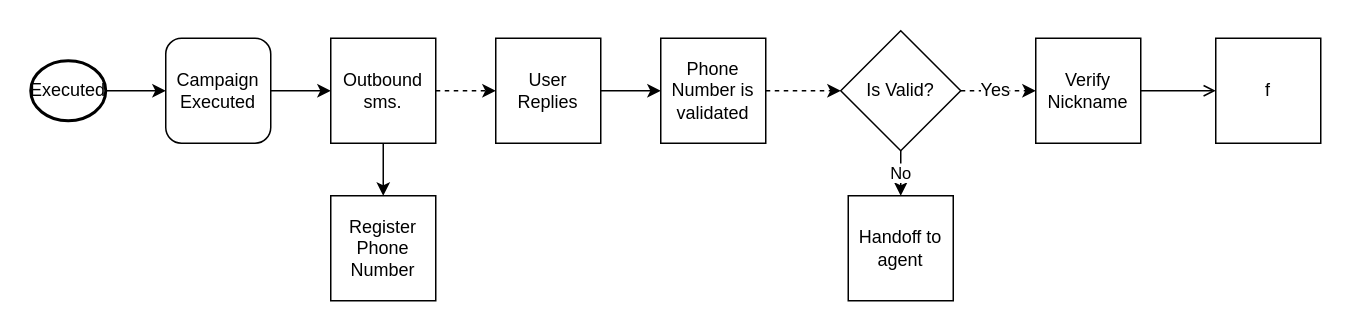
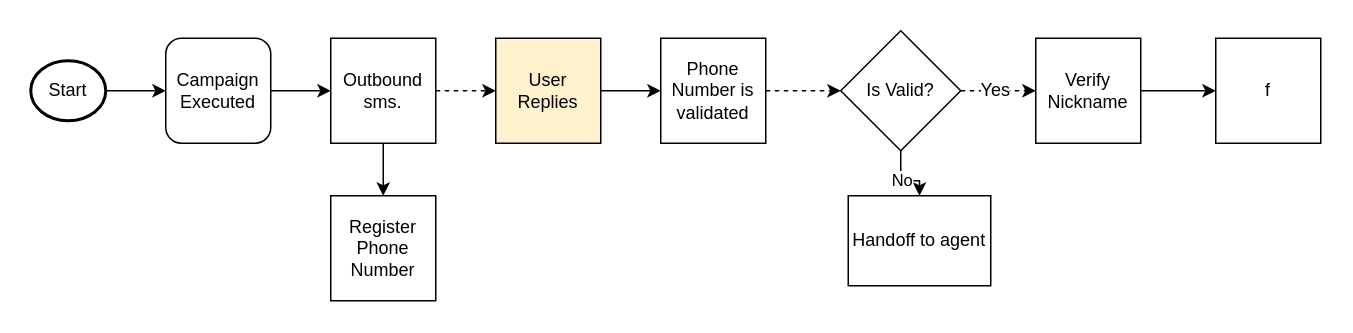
  <mxCell id="0" />
  <mxCell id="1" parent="0" />
  <mxCell id="2" value="" style="edgeStyle=orthogonalEdgeStyle;rounded=0;orthogonalLoop=1;jettySize=auto;html=1;" edge="1" parent="1" source="3" target="5"><mxGeometry relative="1" as="geometry"><mxPoint x="150" y="90" as="targetPoint" /></mxGeometry></mxCell>
- <mxCell id="3" value="Executed" style="strokeWidth=2;html=1;shape=mxgraph.flowchart.start_2;whiteSpace=wrap;" vertex="1" parent="1"><mxGeometry x="20" y="40" width="50" height="40" as="geometry" /></mxCell>
+ <mxCell id="3" value="Start" style="strokeWidth=2;html=1;shape=mxgraph.flowchart.start_2;whiteSpace=wrap;" vertex="1" parent="1"><mxGeometry x="20" y="40" width="50" height="40" as="geometry" /></mxCell>
  <mxCell id="4" value="" style="edgeStyle=orthogonalEdgeStyle;rounded=0;orthogonalLoop=1;jettySize=auto;html=1;" edge="1" parent="1" source="5" target="8"><mxGeometry relative="1" as="geometry" /></mxCell>
  <mxCell id="5" value="Campaign Executed" style="whiteSpace=wrap;html=1;aspect=fixed;rounded=1;" vertex="1" parent="1"><mxGeometry x="110" y="25" width="70" height="70" as="geometry" /></mxCell>
  <mxCell id="6" value="" style="edgeStyle=orthogonalEdgeStyle;rounded=0;orthogonalLoop=1;jettySize=auto;html=1;" edge="1" parent="1" source="8" target="13"><mxGeometry relative="1" as="geometry" /></mxCell>
  <mxCell id="7" value="" style="edgeStyle=orthogonalEdgeStyle;rounded=0;orthogonalLoop=1;jettySize=auto;html=1;dashed=1;" edge="1" parent="1" source="8" target="10"><mxGeometry relative="1" as="geometry" /></mxCell>
  <mxCell id="8" value="Outbound sms." style="whiteSpace=wrap;html=1;aspect=fixed;" vertex="1" parent="1"><mxGeometry x="220" y="25" width="70" height="70" as="geometry" /></mxCell>
  <mxCell id="9" value="" style="edgeStyle=orthogonalEdgeStyle;rounded=0;orthogonalLoop=1;jettySize=auto;html=1;" edge="1" parent="1" source="10" target="12"><mxGeometry relative="1" as="geometry" /></mxCell>
- <mxCell id="10" value="User Replies" style="whiteSpace=wrap;html=1;aspect=fixed;" vertex="1" parent="1"><mxGeometry x="330" y="25" width="70" height="70" as="geometry" /></mxCell>
+ <mxCell id="10" value="User Replies" style="whiteSpace=wrap;html=1;aspect=fixed;fillColor=#fff2cc;" vertex="1" parent="1"><mxGeometry x="330" y="25" width="70" height="70" as="geometry" /></mxCell>
  <mxCell id="11" style="edgeStyle=orthogonalEdgeStyle;rounded=0;orthogonalLoop=1;jettySize=auto;html=1;dashed=1;" edge="1" parent="1" source="12" target="17"><mxGeometry relative="1" as="geometry" /></mxCell>
  <mxCell id="12" value="Phone Number is validated" style="whiteSpace=wrap;html=1;aspect=fixed;" vertex="1" parent="1"><mxGeometry x="440" y="25" width="70" height="70" as="geometry" /></mxCell>
  <mxCell id="13" value="Register Phone Number" style="whiteSpace=wrap;html=1;aspect=fixed;" vertex="1" parent="1"><mxGeometry x="220" y="130" width="70" height="70" as="geometry" /></mxCell>
  <mxCell id="14" value="No" style="edgeStyle=orthogonalEdgeStyle;rounded=0;orthogonalLoop=1;jettySize=auto;html=1;" edge="1" parent="1" source="17" target="18"><mxGeometry relative="1" as="geometry" /></mxCell>
  <mxCell id="15" style="edgeStyle=orthogonalEdgeStyle;rounded=0;orthogonalLoop=1;jettySize=auto;html=1;dashed=1;" edge="1" parent="1" source="17" target="20"><mxGeometry relative="1" as="geometry" /></mxCell>
  <mxCell id="16" value="Yes" style="text;html=1;resizable=0;points=[];align=center;verticalAlign=middle;labelBackgroundColor=#ffffff;" vertex="1" connectable="0" parent="15"><mxGeometry x="-0.12" y="1" relative="1" as="geometry"><mxPoint as="offset" /></mxGeometry></mxCell>
  <mxCell id="17" value="Is Valid?" style="rhombus;whiteSpace=wrap;html=1;" vertex="1" parent="1"><mxGeometry x="560" y="20" width="80" height="80" as="geometry" /></mxCell>
- <mxCell id="18" value="Handoff to agent" style="whiteSpace=wrap;html=1;aspect=fixed;" vertex="1" parent="1"><mxGeometry x="565" y="130" width="70" height="70" as="geometry" /></mxCell>
- <mxCell id="19" value="" style="edgeStyle=orthogonalEdgeStyle;rounded=0;orthogonalLoop=1;jettySize=auto;html=1;endArrow=open;" edge="1" parent="1" source="20" target="21"><mxGeometry relative="1" as="geometry" /></mxCell>
+ <mxCell id="18" value="Handoff to agent" style="whiteSpace=wrap;html=1;aspect=fixed;" vertex="1" parent="1"><mxGeometry x="565" y="130" width="95" height="60" as="geometry" /></mxCell>
+ <mxCell id="19" value="" style="edgeStyle=orthogonalEdgeStyle;rounded=0;orthogonalLoop=1;jettySize=auto;html=1;" edge="1" parent="1" source="20" target="21"><mxGeometry relative="1" as="geometry" /></mxCell>
  <mxCell id="20" value="Verify Nickname" style="whiteSpace=wrap;html=1;aspect=fixed;" vertex="1" parent="1"><mxGeometry x="690" y="25" width="70" height="70" as="geometry" /></mxCell>
  <mxCell id="21" value="f" style="whiteSpace=wrap;html=1;aspect=fixed;" vertex="1" parent="1"><mxGeometry x="810" y="25" width="70" height="70" as="geometry" /></mxCell>
